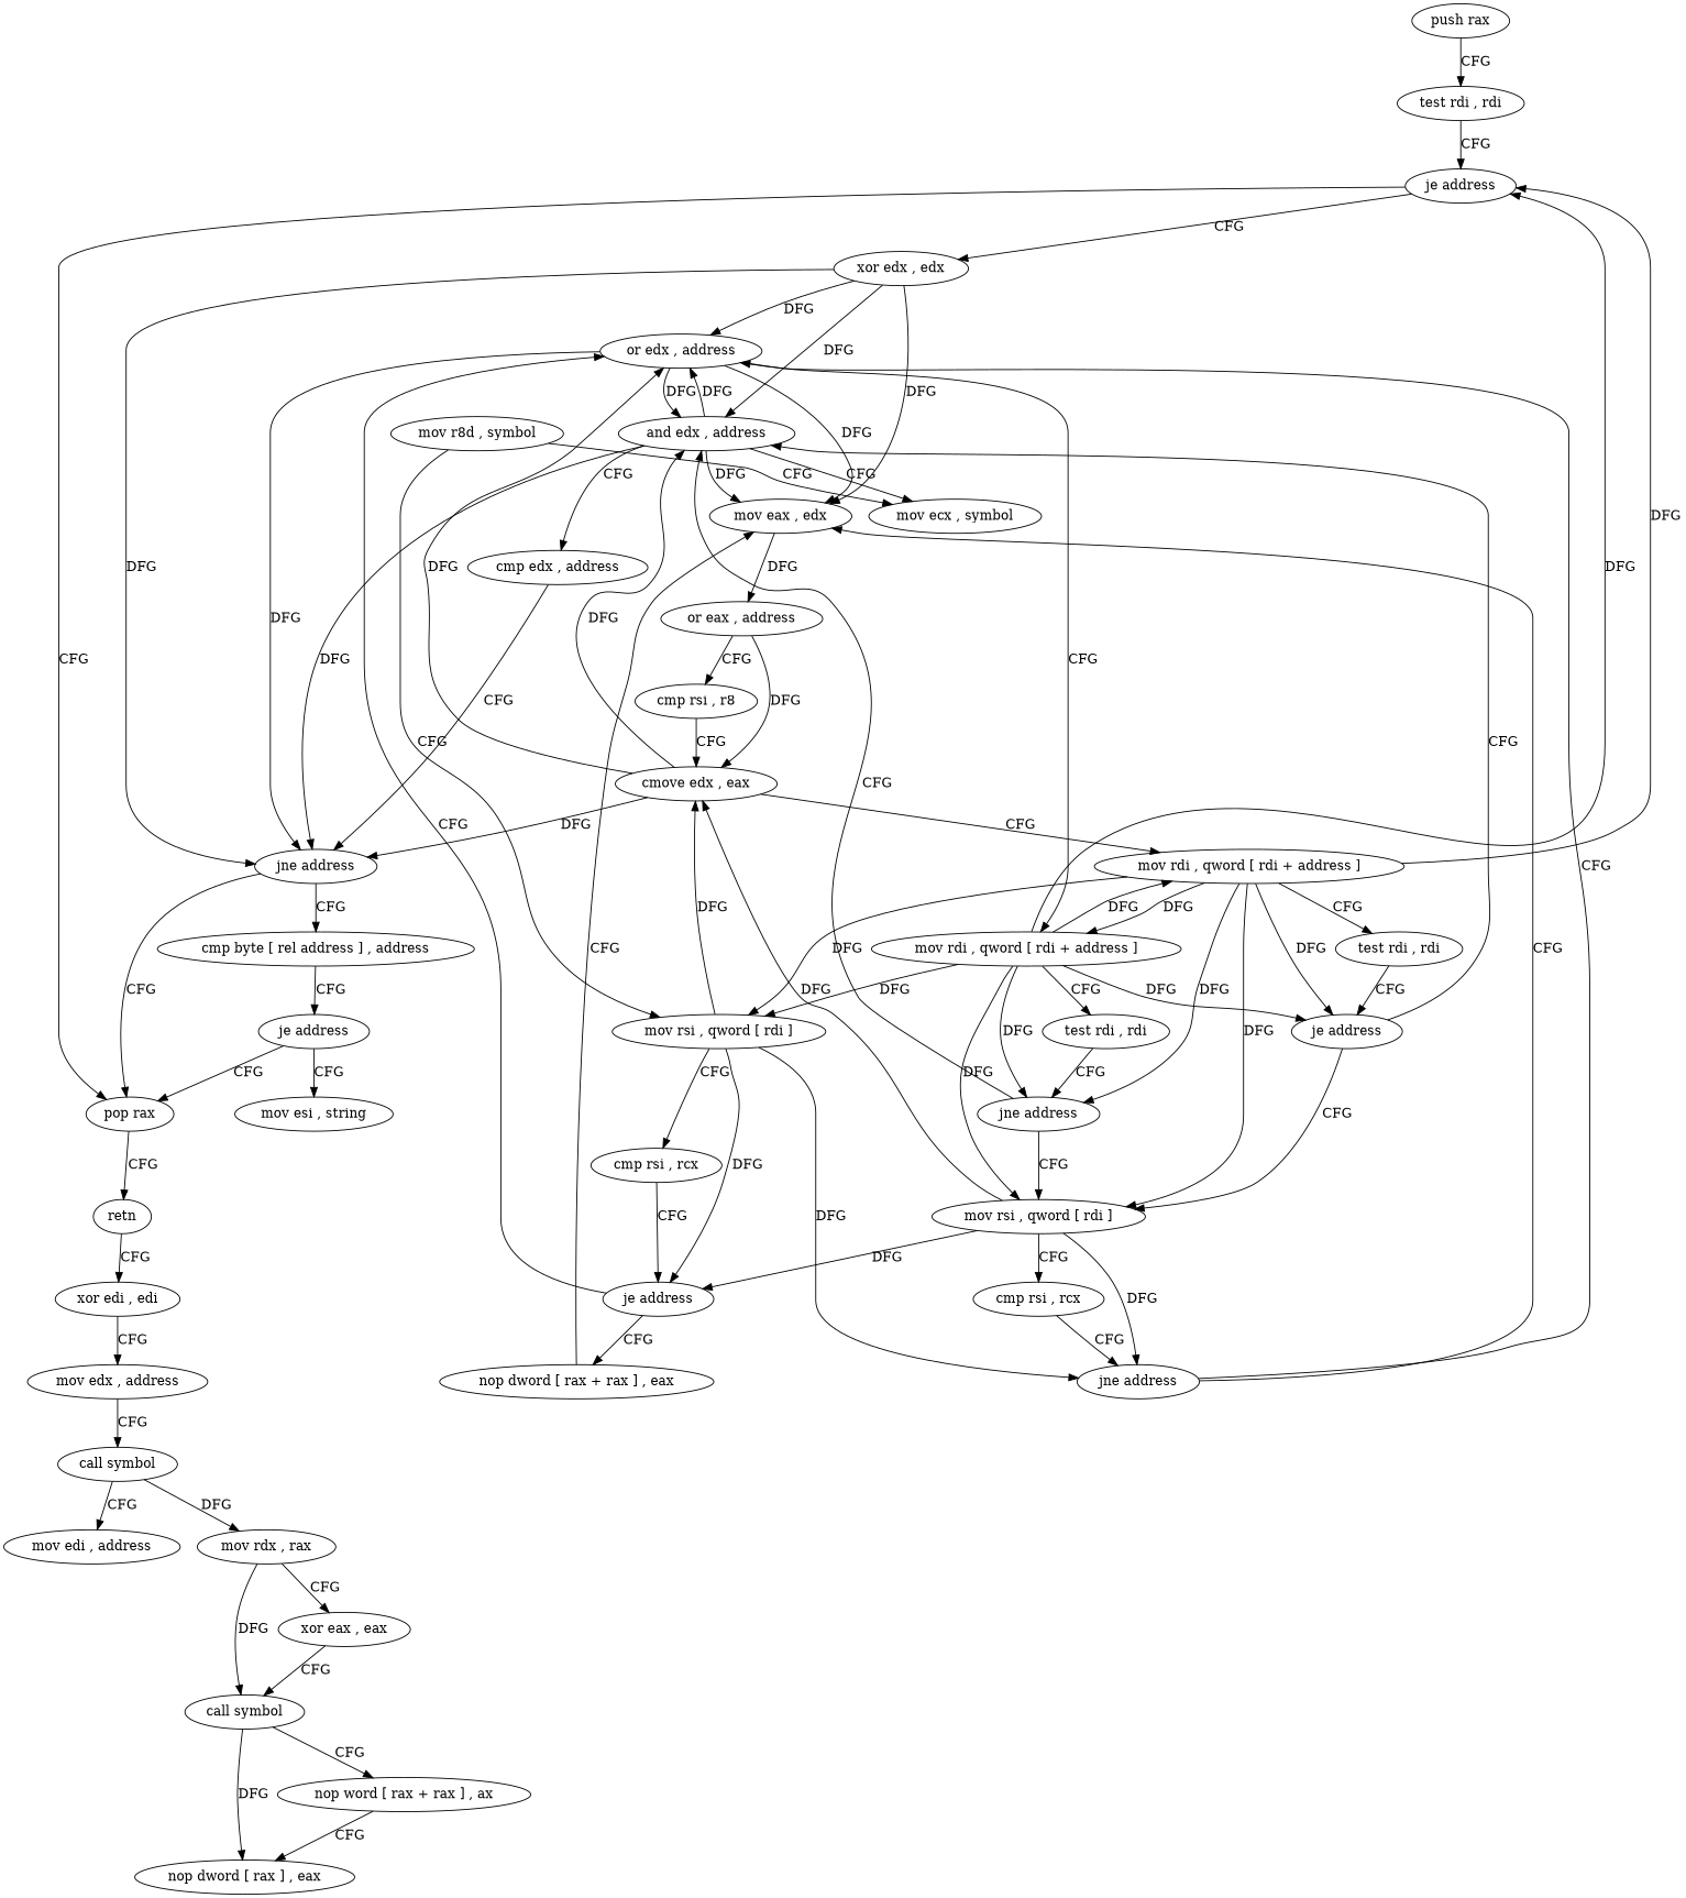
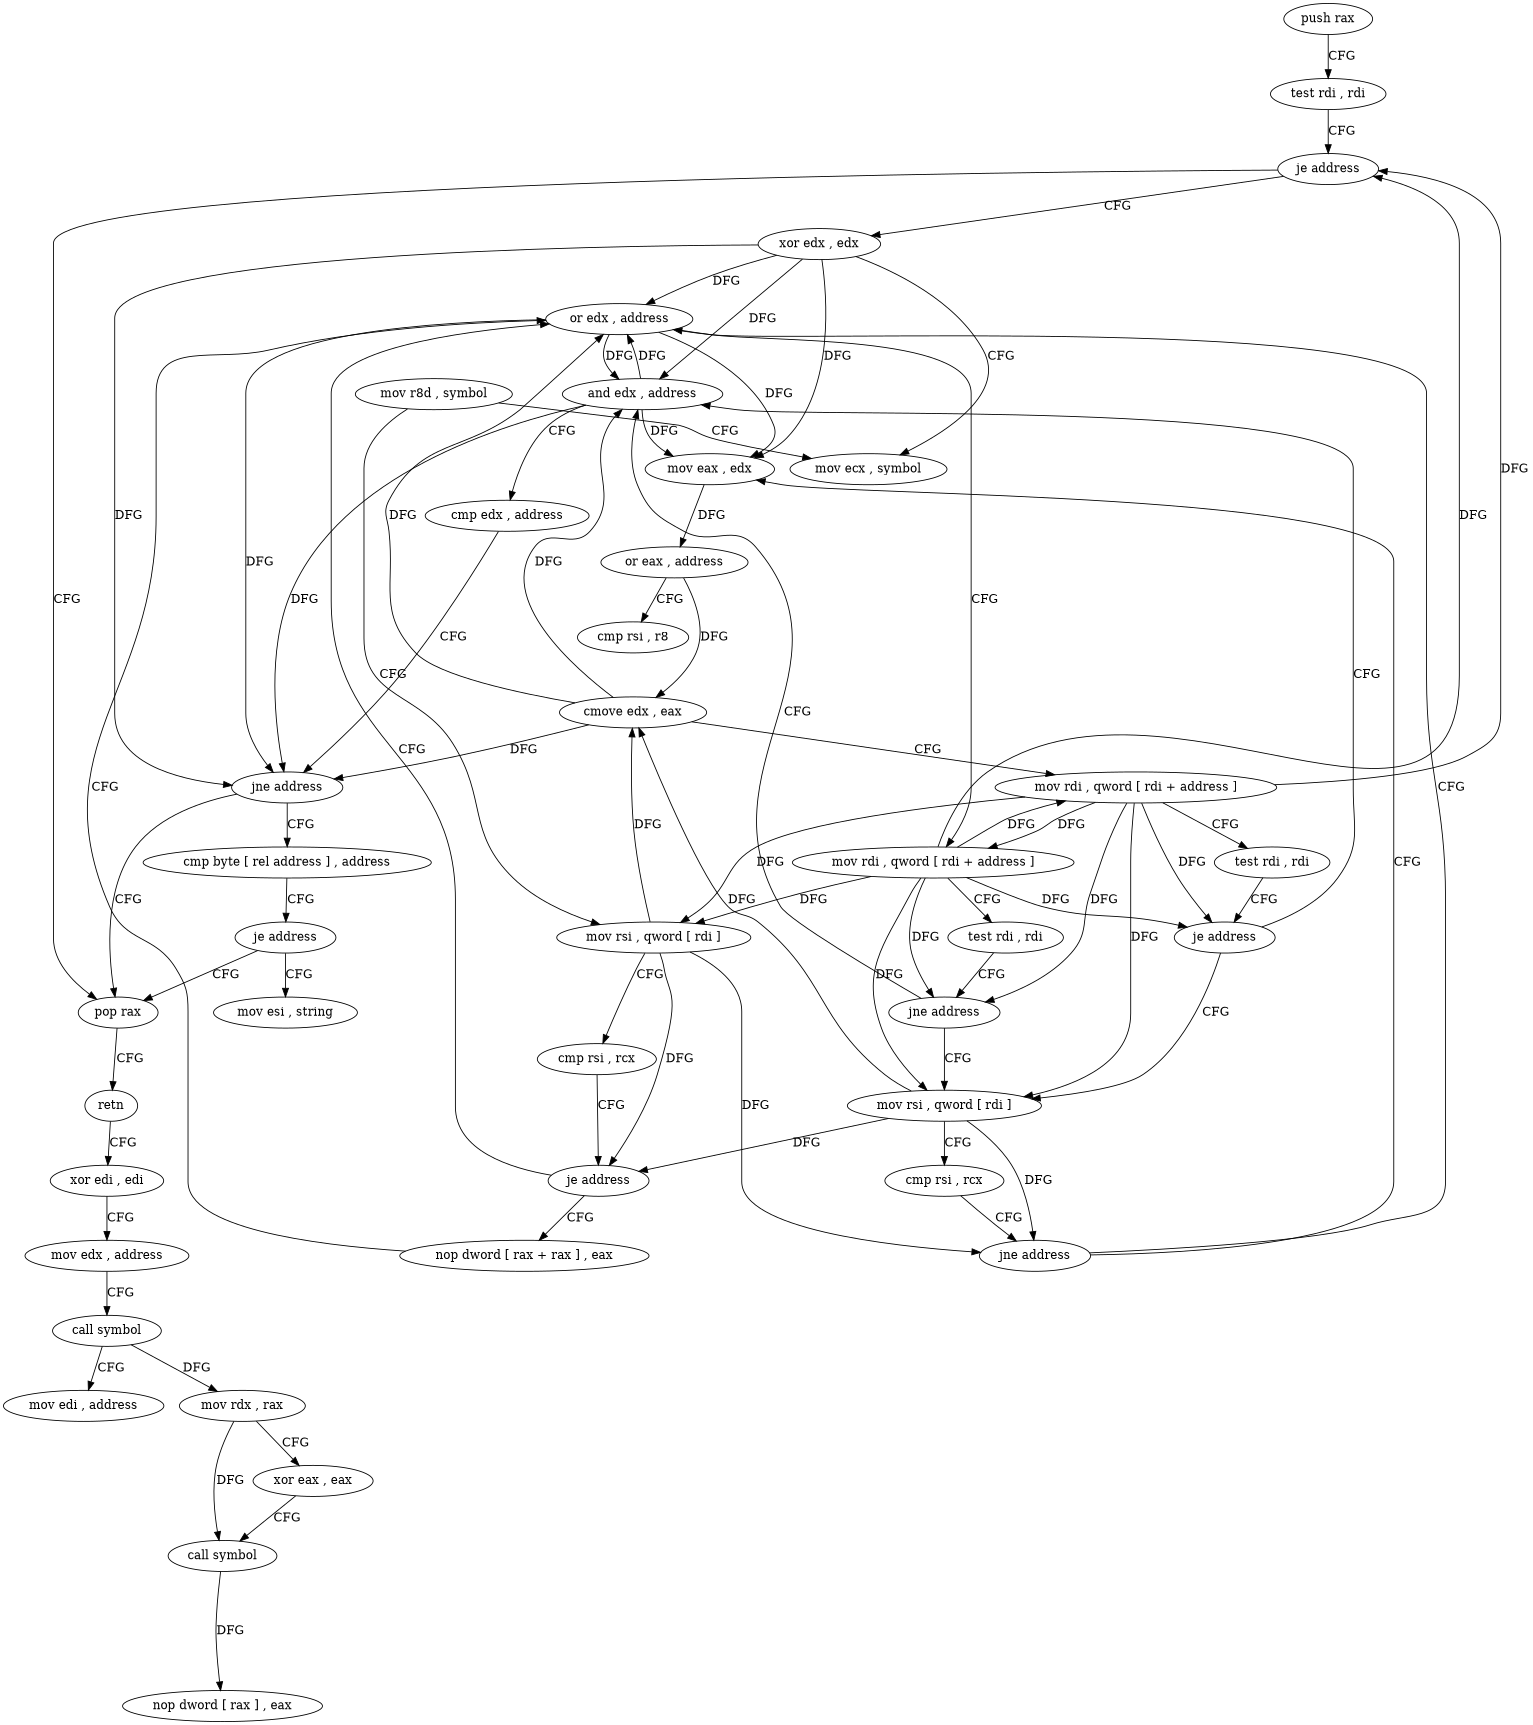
  digraph {
    n1 [label="push rax"]
    n2 [label="test rdi , rdi"]
    n3 [label="je address"]
    n4 [label="pop rax"]
    n5 [label="xor edx , edx"]
    n6 [label=retn]
    n7 [label="mov ecx , symbol"]
    n8 [label="or edx , address"]
    n9 [label="and edx , address"]
    n10 [label="mov eax , edx"]
    n11 [label="jne address"]
    n12 [label="xor edi , edi"]
    n13 [label="mov rdi , qword [ rdi + address ]"]
    n14 [label="cmp edx , address"]
    n15 [label="or eax , address"]
    n16 [label="cmp byte [ rel address ] , address"]
    n17 [label="mov r8d , symbol"]
    n18 [label="mov rsi , qword [ rdi ]"]
    n19 [label="cmp rsi , rcx"]
    n20 [label="je address"]
    n21 [label="jne address"]
    n22 [label="cmove edx , eax"]
    n23 [label="nop dword [ rax + rax ] , eax"]
    n24 [label="mov rdi , qword [ rdi + address ]"]
    n25 [label="test rdi , rdi"]
    n26 [label="jne address"]
    n27 [label="mov rsi , qword [ rdi ]"]
    n28 [label="je address"]
    n29 [label="cmp rsi , rcx"]
    n30 [label="test rdi , rdi"]
    n31 [label="cmp rsi , r8"]
    n32 [label="je address"]
    n33 [label="mov esi , string"]
    n34 [label="mov edx , address"]
    n35 [label="call symbol"]
    n36 [label="mov edi , address"]
    n37 [label="mov rdx , rax"]
    n38 [label="xor eax , eax"]
    n39 [label="call symbol"]
-   n40 [label="nop word [ rax + rax ] , ax"]
    n41 [label="nop dword [ rax ] , eax"]
    n1 -> n2 [label=CFG]
    n2 -> n3 [label=CFG]
    n3 -> n4 [label=CFG]
    n3 -> n5 [label=CFG]
    n4 -> n6 [label=CFG]
-   n9 -> n7 [label=CFG]
+   n5 -> n7 [label=CFG]
    n5 -> n8 [label=DFG]
    n5 -> n9 [label=DFG]
    n5 -> n10 [label=DFG]
    n5 -> n11 [label=DFG]
    n6 -> n12 [label=CFG]
    n8 -> n9 [label=DFG]
    n8 -> n10 [label=DFG]
    n8 -> n11 [label=DFG]
    n8 -> n13 [label=CFG]
    n9 -> n8 [label=DFG]
    n9 -> n10 [label=DFG]
    n9 -> n11 [label=DFG]
    n9 -> n14 [label=CFG]
    n10 -> n15 [label=DFG]
    n11 -> n4 [label=CFG]
    n11 -> n16 [label=CFG]
    n12 -> n34 [label=CFG]
    n13 -> n3 [label=DFG]
    n13 -> n18 [label=DFG]
    n13 -> n24 [label=DFG]
    n13 -> n25 [label=CFG]
    n13 -> n26 [label=DFG]
    n13 -> n27 [label=DFG]
    n13 -> n28 [label=DFG]
    n14 -> n11 [label=CFG]
    n15 -> n22 [label=DFG]
    n15 -> n31 [label=CFG]
    n16 -> n32 [label=CFG]
    n17 -> n7 [label=CFG]
    n17 -> n18 [label=CFG]
    n18 -> n19 [label=CFG]
    n18 -> n20 [label=DFG]
    n18 -> n21 [label=DFG]
    n18 -> n22 [label=DFG]
    n19 -> n20 [label=CFG]
    n20 -> n8 [label=CFG]
    n20 -> n23 [label=CFG]
    n21 -> n8 [label=CFG]
    n21 -> n10 [label=CFG]
    n22 -> n8 [label=DFG]
    n22 -> n9 [label=DFG]
    n22 -> n11 [label=DFG]
    n22 -> n24 [label=CFG]
-   n23 -> n10 [label=CFG]
+   n23 -> n8 [label=CFG]
    n24 -> n3 [label=DFG]
    n24 -> n13 [label=DFG]
    n24 -> n18 [label=DFG]
    n24 -> n26 [label=DFG]
    n24 -> n27 [label=DFG]
    n24 -> n28 [label=DFG]
    n24 -> n30 [label=CFG]
    n25 -> n26 [label=CFG]
    n26 -> n9 [label=CFG]
    n26 -> n27 [label=CFG]
    n27 -> n20 [label=DFG]
    n27 -> n21 [label=DFG]
    n27 -> n22 [label=DFG]
    n27 -> n29 [label=CFG]
    n28 -> n9 [label=CFG]
    n28 -> n27 [label=CFG]
    n29 -> n21 [label=CFG]
    n30 -> n28 [label=CFG]
-   n31 -> n22 [label=CFG]
    n32 -> n4 [label=CFG]
    n32 -> n33 [label=CFG]
    n34 -> n35 [label=CFG]
    n35 -> n36 [label=CFG]
    n35 -> n37 [label=DFG]
    n37 -> n38 [label=CFG]
    n37 -> n39 [label=DFG]
    n38 -> n39 [label=CFG]
-   n39 -> n40 [label=CFG]
    n39 -> n41 [label=DFG]
-   n40 -> n41 [label=CFG]
  }
